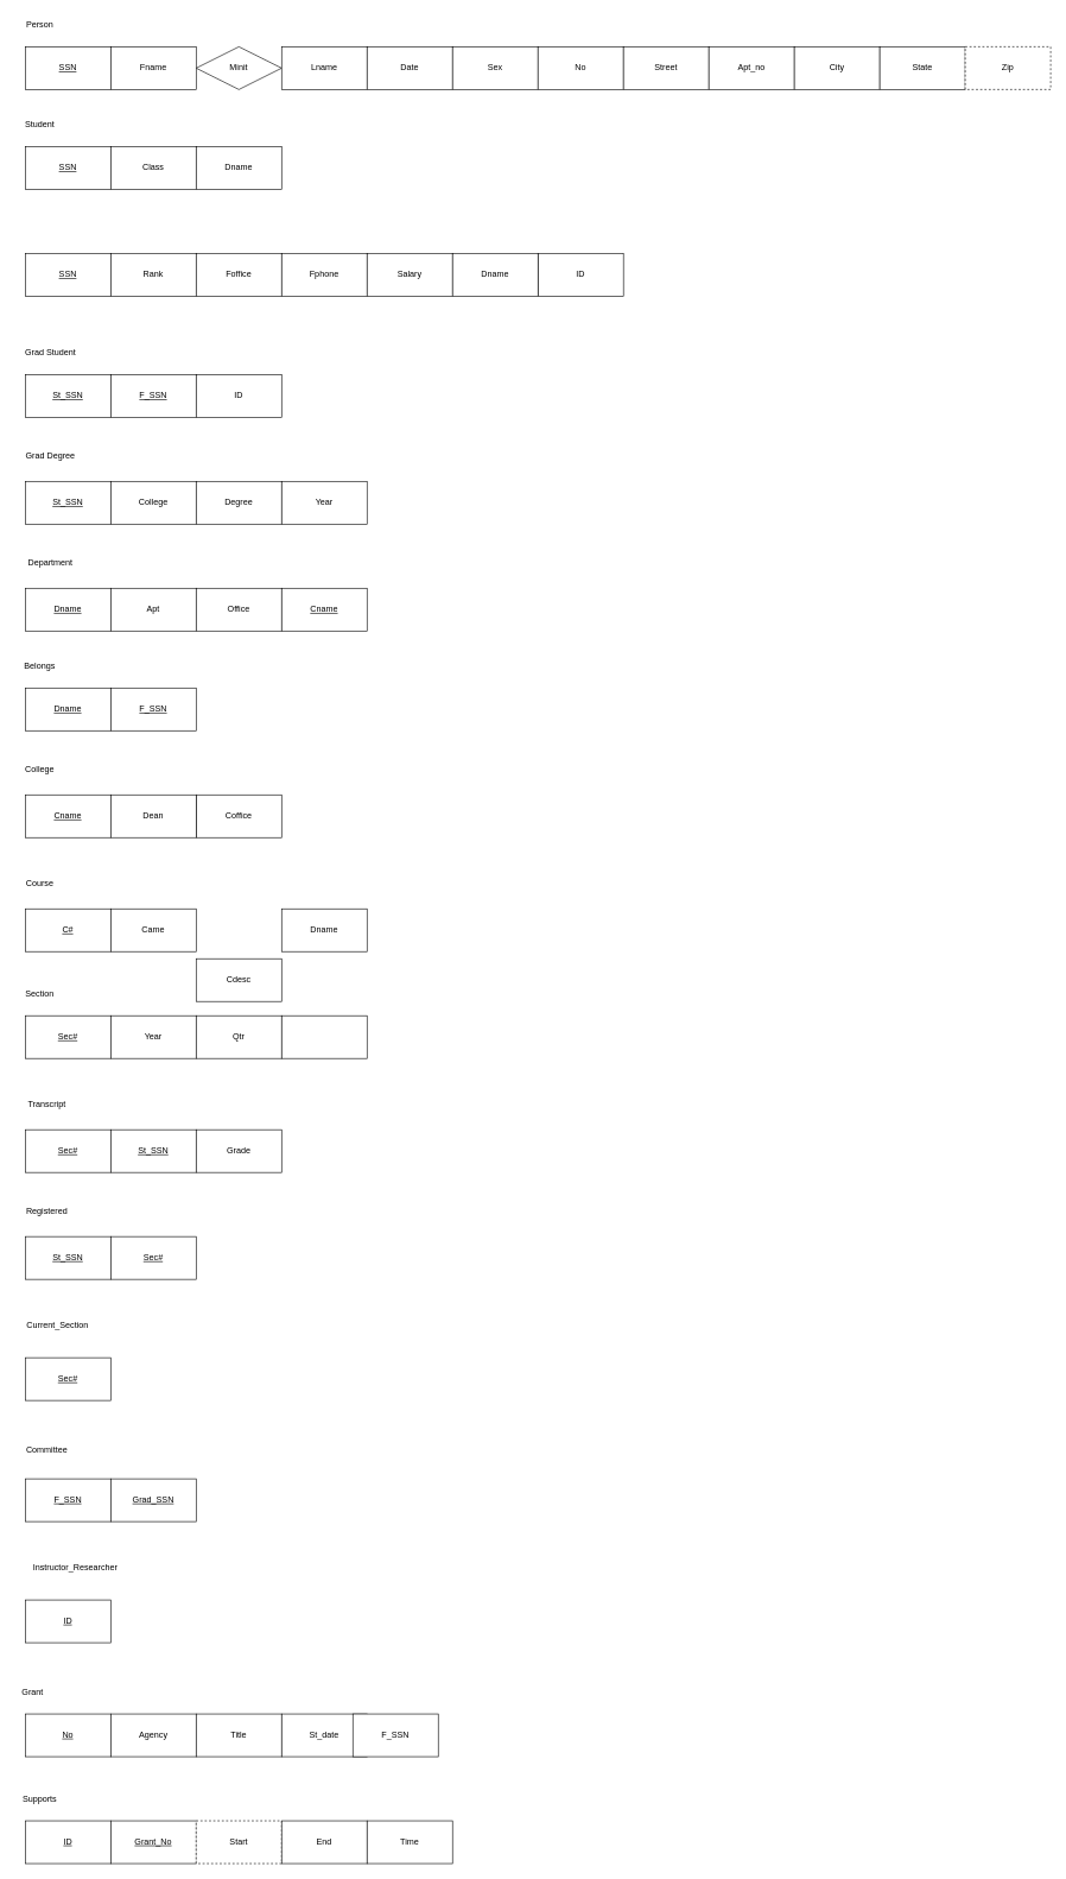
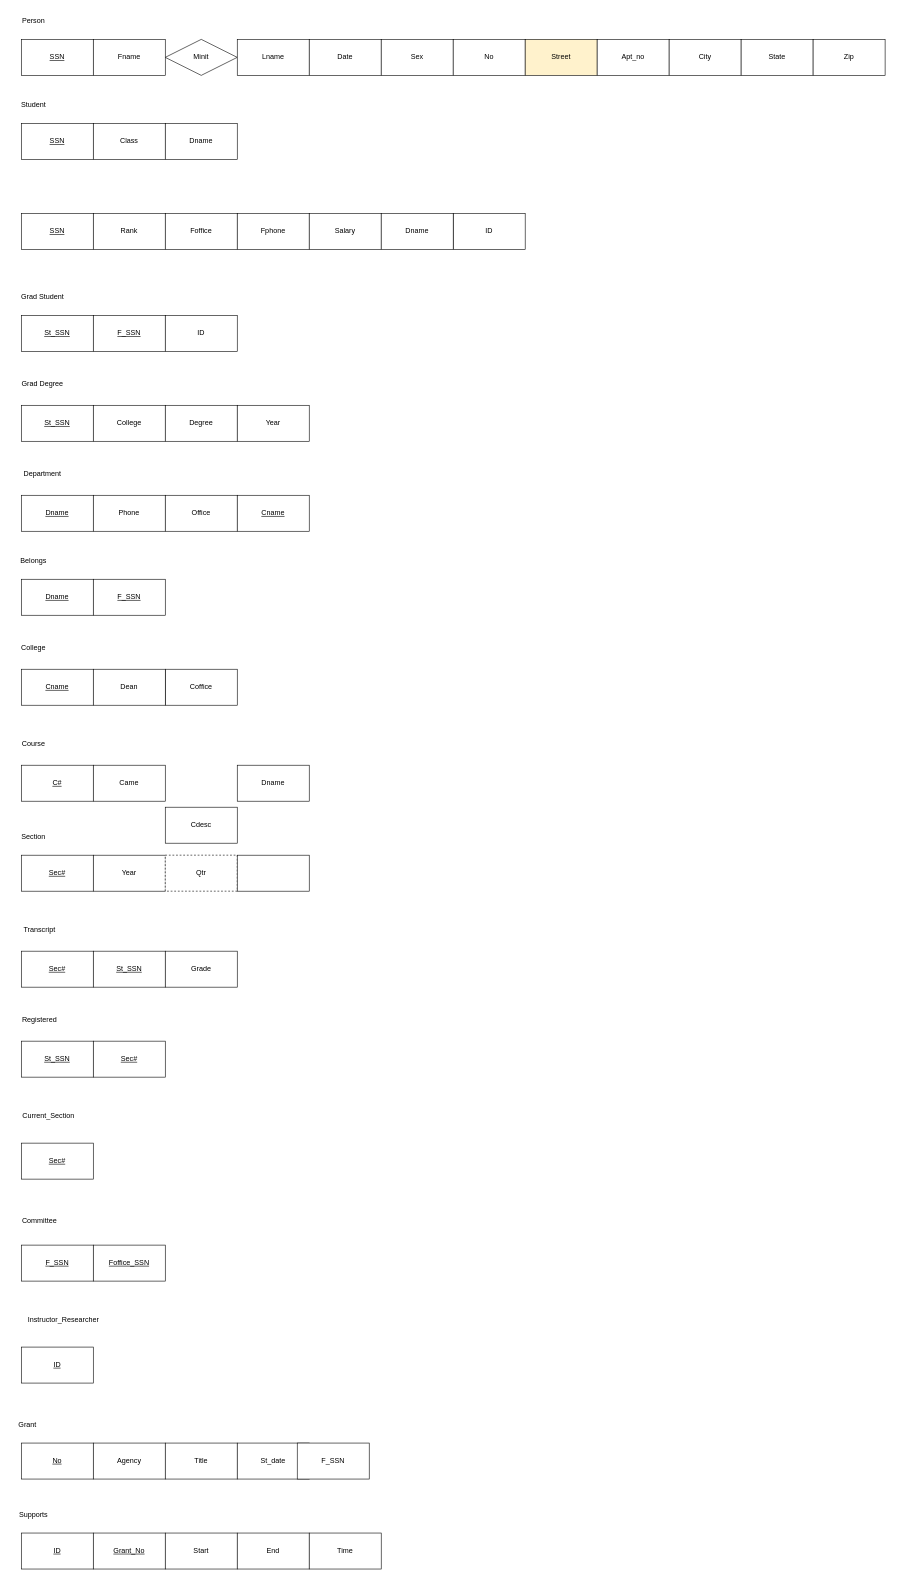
  <mxCell id="0" />
  <mxCell id="1" parent="0" />
  <mxCell id="2" value="Person" style="text;html=1;align=center;verticalAlign=middle;resizable=0;points=[];autosize=1;strokeColor=none;fillColor=none;" vertex="1" parent="1"><mxGeometry x="25" y="20" width="60" height="30" as="geometry" /></mxCell>
  <mxCell id="3" value="&lt;u&gt;SSN&lt;/u&gt;" style="rounded=0;whiteSpace=wrap;html=1;" vertex="1" parent="1"><mxGeometry x="35" y="65" width="120" height="60" as="geometry" /></mxCell>
  <mxCell id="4" value="Fname" style="rounded=0;whiteSpace=wrap;html=1;" vertex="1" parent="1"><mxGeometry x="155" y="65" width="120" height="60" as="geometry" /></mxCell>
  <mxCell id="5" value="Minit" style="rhombus;whiteSpace=wrap;html=1;" vertex="1" parent="1"><mxGeometry x="275" y="65" width="120" height="60" as="geometry" /></mxCell>
  <mxCell id="6" value="Lname" style="whiteSpace=wrap;html=1;" vertex="1" parent="1"><mxGeometry x="395" y="65" width="120" height="60" as="geometry" /></mxCell>
  <mxCell id="7" value="Date" style="whiteSpace=wrap;html=1;" vertex="1" parent="1"><mxGeometry x="515" y="65" width="120" height="60" as="geometry" /></mxCell>
  <mxCell id="8" value="Sex" style="whiteSpace=wrap;html=1;" vertex="1" parent="1"><mxGeometry x="635" y="65" width="120" height="60" as="geometry" /></mxCell>
  <mxCell id="9" value="No" style="whiteSpace=wrap;html=1;" vertex="1" parent="1"><mxGeometry x="755" y="65" width="120" height="60" as="geometry" /></mxCell>
- <mxCell id="10" value="Street" style="whiteSpace=wrap;html=1;" vertex="1" parent="1"><mxGeometry x="875" y="65" width="120" height="60" as="geometry" /></mxCell>
+ <mxCell id="10" value="Street" style="whiteSpace=wrap;html=1;fillColor=#fff2cc;" vertex="1" parent="1"><mxGeometry x="875" y="65" width="120" height="60" as="geometry" /></mxCell>
  <mxCell id="11" value="Apt_no" style="whiteSpace=wrap;html=1;" vertex="1" parent="1"><mxGeometry x="995" y="65" width="120" height="60" as="geometry" /></mxCell>
  <mxCell id="12" value="City" style="whiteSpace=wrap;html=1;" vertex="1" parent="1"><mxGeometry x="1115" y="65" width="120" height="60" as="geometry" /></mxCell>
  <mxCell id="13" value="State" style="whiteSpace=wrap;html=1;" vertex="1" parent="1"><mxGeometry x="1235" y="65" width="120" height="60" as="geometry" /></mxCell>
- <mxCell id="14" value="Zip" style="whiteSpace=wrap;html=1;dashed=1;" vertex="1" parent="1"><mxGeometry x="1355" y="65" width="120" height="60" as="geometry" /></mxCell>
+ <mxCell id="14" value="Zip" style="whiteSpace=wrap;html=1;" vertex="1" parent="1"><mxGeometry x="1355" y="65" width="120" height="60" as="geometry" /></mxCell>
  <mxCell id="15" value="Student" style="text;html=1;align=center;verticalAlign=middle;resizable=0;points=[];autosize=1;strokeColor=none;fillColor=none;" vertex="1" parent="1"><mxGeometry x="25" y="160" width="60" height="30" as="geometry" /></mxCell>
  <mxCell id="16" value="&lt;u&gt;SSN&lt;/u&gt;" style="rounded=0;whiteSpace=wrap;html=1;" vertex="1" parent="1"><mxGeometry x="35" y="205" width="120" height="60" as="geometry" /></mxCell>
  <mxCell id="17" value="Class" style="whiteSpace=wrap;html=1;" vertex="1" parent="1"><mxGeometry x="155" y="205" width="120" height="60" as="geometry" /></mxCell>
  <mxCell id="18" value="&lt;u&gt;SSN&lt;/u&gt;" style="whiteSpace=wrap;html=1;" vertex="1" parent="1"><mxGeometry x="35" y="355" width="120" height="60" as="geometry" /></mxCell>
  <mxCell id="19" value="Rank" style="whiteSpace=wrap;html=1;" vertex="1" parent="1"><mxGeometry x="155" y="355" width="120" height="60" as="geometry" /></mxCell>
  <mxCell id="20" value="Foffice" style="whiteSpace=wrap;html=1;" vertex="1" parent="1"><mxGeometry x="275" y="355" width="120" height="60" as="geometry" /></mxCell>
  <mxCell id="21" value="Fphone" style="whiteSpace=wrap;html=1;" vertex="1" parent="1"><mxGeometry x="395" y="355" width="120" height="60" as="geometry" /></mxCell>
  <mxCell id="22" value="Salary" style="whiteSpace=wrap;html=1;" vertex="1" parent="1"><mxGeometry x="515" y="355" width="120" height="60" as="geometry" /></mxCell>
  <mxCell id="23" value="Grad Student" style="text;html=1;align=center;verticalAlign=middle;resizable=0;points=[];autosize=1;strokeColor=none;fillColor=none;" vertex="1" parent="1"><mxGeometry x="25" y="480" width="90" height="30" as="geometry" /></mxCell>
  <mxCell id="24" value="St_SSN" style="whiteSpace=wrap;html=1;fontStyle=4" vertex="1" parent="1"><mxGeometry x="35" y="525" width="120" height="60" as="geometry" /></mxCell>
  <mxCell id="25" value="&lt;u&gt;F_SSN&lt;/u&gt;" style="whiteSpace=wrap;html=1;" vertex="1" parent="1"><mxGeometry x="155" y="525" width="120" height="60" as="geometry" /></mxCell>
  <mxCell id="26" value="Grad Degree" style="text;html=1;align=center;verticalAlign=middle;resizable=0;points=[];autosize=1;strokeColor=none;fillColor=none;" vertex="1" parent="1"><mxGeometry x="25" y="625" width="90" height="30" as="geometry" /></mxCell>
  <mxCell id="27" value="&lt;u&gt;St_SSN&lt;/u&gt;" style="rounded=0;whiteSpace=wrap;html=1;" vertex="1" parent="1"><mxGeometry x="35" y="675" width="120" height="60" as="geometry" /></mxCell>
  <mxCell id="28" value="College" style="whiteSpace=wrap;html=1;" vertex="1" parent="1"><mxGeometry x="155" y="675" width="120" height="60" as="geometry" /></mxCell>
  <mxCell id="29" value="Degree" style="whiteSpace=wrap;html=1;" vertex="1" parent="1"><mxGeometry x="275" y="675" width="120" height="60" as="geometry" /></mxCell>
  <mxCell id="30" value="Year" style="whiteSpace=wrap;html=1;" vertex="1" parent="1"><mxGeometry x="395" y="675" width="120" height="60" as="geometry" /></mxCell>
  <mxCell id="31" value="Department" style="text;html=1;align=center;verticalAlign=middle;resizable=0;points=[];autosize=1;strokeColor=none;fillColor=none;" vertex="1" parent="1"><mxGeometry x="25" y="775" width="90" height="30" as="geometry" /></mxCell>
  <mxCell id="32" value="Dname" style="whiteSpace=wrap;html=1;fontStyle=4" vertex="1" parent="1"><mxGeometry x="35" y="825" width="120" height="60" as="geometry" /></mxCell>
- <mxCell id="33" value="Apt" style="whiteSpace=wrap;html=1;" vertex="1" parent="1"><mxGeometry x="155" y="825" width="120" height="60" as="geometry" /></mxCell>
+ <mxCell id="33" value="Phone" style="whiteSpace=wrap;html=1;" vertex="1" parent="1"><mxGeometry x="155" y="825" width="120" height="60" as="geometry" /></mxCell>
  <mxCell id="34" value="Office" style="whiteSpace=wrap;html=1;" vertex="1" parent="1"><mxGeometry x="275" y="825" width="120" height="60" as="geometry" /></mxCell>
  <mxCell id="35" value="Belongs" style="text;html=1;align=center;verticalAlign=middle;resizable=0;points=[];autosize=1;strokeColor=none;fillColor=none;" vertex="1" parent="1"><mxGeometry x="20" y="920" width="70" height="30" as="geometry" /></mxCell>
  <mxCell id="36" value="Dname" style="whiteSpace=wrap;html=1;fontStyle=4" vertex="1" parent="1"><mxGeometry x="35" y="965" width="120" height="60" as="geometry" /></mxCell>
  <mxCell id="37" value="&lt;u&gt;F_SSN&lt;/u&gt;" style="whiteSpace=wrap;html=1;" vertex="1" parent="1"><mxGeometry x="155" y="965" width="120" height="60" as="geometry" /></mxCell>
  <mxCell id="38" value="College" style="text;html=1;align=center;verticalAlign=middle;resizable=0;points=[];autosize=1;strokeColor=none;fillColor=none;" vertex="1" parent="1"><mxGeometry x="25" y="1065" width="60" height="30" as="geometry" /></mxCell>
  <mxCell id="39" value="Cname" style="whiteSpace=wrap;html=1;fontStyle=4" vertex="1" parent="1"><mxGeometry x="35" y="1115" width="120" height="60" as="geometry" /></mxCell>
  <mxCell id="40" value="Coffice" style="whiteSpace=wrap;html=1;" vertex="1" parent="1"><mxGeometry x="275" y="1115" width="120" height="60" as="geometry" /></mxCell>
  <mxCell id="41" value="Course" style="text;html=1;align=center;verticalAlign=middle;resizable=0;points=[];autosize=1;strokeColor=none;fillColor=none;" vertex="1" parent="1"><mxGeometry x="25" y="1225" width="60" height="30" as="geometry" /></mxCell>
  <mxCell id="42" value="C#" style="whiteSpace=wrap;html=1;fontStyle=4" vertex="1" parent="1"><mxGeometry x="35" y="1275" width="120" height="60" as="geometry" /></mxCell>
  <mxCell id="43" value="Came" style="whiteSpace=wrap;html=1;" vertex="1" parent="1"><mxGeometry x="155" y="1275" width="120" height="60" as="geometry" /></mxCell>
  <mxCell id="44" value="Cdesc" style="whiteSpace=wrap;html=1;" vertex="1" parent="1"><mxGeometry x="275" y="1345" width="120" height="60" as="geometry" /></mxCell>
  <mxCell id="45" value="Section" style="text;html=1;align=center;verticalAlign=middle;resizable=0;points=[];autosize=1;strokeColor=none;fillColor=none;" vertex="1" parent="1"><mxGeometry x="25" y="1380" width="60" height="30" as="geometry" /></mxCell>
  <mxCell id="46" value="Sec#" style="whiteSpace=wrap;html=1;fontStyle=4" vertex="1" parent="1"><mxGeometry x="35" y="1425" width="120" height="60" as="geometry" /></mxCell>
  <mxCell id="47" value="Year" style="whiteSpace=wrap;html=1;" vertex="1" parent="1"><mxGeometry x="155" y="1425" width="120" height="60" as="geometry" /></mxCell>
- <mxCell id="48" value="Qtr" style="whiteSpace=wrap;html=1;" vertex="1" parent="1"><mxGeometry x="275" y="1425" width="120" height="60" as="geometry" /></mxCell>
+ <mxCell id="48" value="Qtr" style="whiteSpace=wrap;html=1;dashed=1;" vertex="1" parent="1"><mxGeometry x="275" y="1425" width="120" height="60" as="geometry" /></mxCell>
  <mxCell id="49" value="" style="whiteSpace=wrap;html=1;" vertex="1" parent="1"><mxGeometry x="395" y="1425" width="120" height="60" as="geometry" /></mxCell>
  <mxCell id="50" value="Transcript" style="text;html=1;align=center;verticalAlign=middle;resizable=0;points=[];autosize=1;strokeColor=none;fillColor=none;" vertex="1" parent="1"><mxGeometry x="25" y="1535" width="80" height="30" as="geometry" /></mxCell>
  <mxCell id="51" value="Sec#" style="whiteSpace=wrap;html=1;fontStyle=4" vertex="1" parent="1"><mxGeometry x="35" y="1585" width="120" height="60" as="geometry" /></mxCell>
  <mxCell id="52" value="Registered" style="text;html=1;align=center;verticalAlign=middle;resizable=0;points=[];autosize=1;strokeColor=none;fillColor=none;" vertex="1" parent="1"><mxGeometry x="25" y="1685" width="80" height="30" as="geometry" /></mxCell>
  <mxCell id="53" value="&lt;u&gt;St_SSN&lt;/u&gt;" style="whiteSpace=wrap;html=1;" vertex="1" parent="1"><mxGeometry x="35" y="1735" width="120" height="60" as="geometry" /></mxCell>
  <mxCell id="54" value="&lt;u&gt;St_SSN&lt;/u&gt;" style="whiteSpace=wrap;html=1;" vertex="1" parent="1"><mxGeometry x="155" y="1585" width="120" height="60" as="geometry" /></mxCell>
  <mxCell id="55" value="Grade" style="whiteSpace=wrap;html=1;" vertex="1" parent="1"><mxGeometry x="275" y="1585" width="120" height="60" as="geometry" /></mxCell>
  <mxCell id="56" value="Sec#" style="whiteSpace=wrap;html=1;fontStyle=4" vertex="1" parent="1"><mxGeometry x="155" y="1735" width="120" height="60" as="geometry" /></mxCell>
  <mxCell id="57" value="Current_Section" style="text;html=1;align=center;verticalAlign=middle;resizable=0;points=[];autosize=1;strokeColor=none;fillColor=none;" vertex="1" parent="1"><mxGeometry x="25" y="1845" width="110" height="30" as="geometry" /></mxCell>
  <mxCell id="58" value="Sec#" style="whiteSpace=wrap;html=1;fontStyle=4" vertex="1" parent="1"><mxGeometry x="35" y="1905" width="120" height="60" as="geometry" /></mxCell>
  <mxCell id="59" value="Committee" style="text;html=1;align=center;verticalAlign=middle;resizable=0;points=[];autosize=1;strokeColor=none;fillColor=none;" vertex="1" parent="1"><mxGeometry x="25" y="2020" width="80" height="30" as="geometry" /></mxCell>
  <mxCell id="60" value="F_SSN" style="whiteSpace=wrap;html=1;fontStyle=4" vertex="1" parent="1"><mxGeometry x="35" y="2075" width="120" height="60" as="geometry" /></mxCell>
  <mxCell id="61" value="Instructor_Researcher" style="text;html=1;align=center;verticalAlign=middle;resizable=0;points=[];autosize=1;strokeColor=none;fillColor=none;" vertex="1" parent="1"><mxGeometry x="35" y="2185" width="140" height="30" as="geometry" /></mxCell>
  <mxCell id="62" value="ID" style="whiteSpace=wrap;html=1;fontStyle=4" vertex="1" parent="1"><mxGeometry x="35" y="2245" width="120" height="60" as="geometry" /></mxCell>
  <mxCell id="63" value="Grant" style="text;html=1;align=center;verticalAlign=middle;resizable=0;points=[];autosize=1;strokeColor=none;fillColor=none;" vertex="1" parent="1"><mxGeometry x="20" y="2360" width="50" height="30" as="geometry" /></mxCell>
  <mxCell id="64" value="No" style="whiteSpace=wrap;html=1;fontStyle=4" vertex="1" parent="1"><mxGeometry x="35" y="2405" width="120" height="60" as="geometry" /></mxCell>
  <mxCell id="65" value="Agency" style="whiteSpace=wrap;html=1;" vertex="1" parent="1"><mxGeometry x="155" y="2405" width="120" height="60" as="geometry" /></mxCell>
  <mxCell id="66" value="Title" style="whiteSpace=wrap;html=1;" vertex="1" parent="1"><mxGeometry x="275" y="2405" width="120" height="60" as="geometry" /></mxCell>
  <mxCell id="67" value="St_date" style="whiteSpace=wrap;html=1;" vertex="1" parent="1"><mxGeometry x="395" y="2405" width="120" height="60" as="geometry" /></mxCell>
  <mxCell id="68" value="F_SSN" style="whiteSpace=wrap;html=1;" vertex="1" parent="1"><mxGeometry x="495" y="2405" width="120" height="60" as="geometry" /></mxCell>
  <mxCell id="69" value="Supports" style="text;html=1;align=center;verticalAlign=middle;resizable=0;points=[];autosize=1;strokeColor=none;fillColor=none;" vertex="1" parent="1"><mxGeometry x="20" y="2510" width="70" height="30" as="geometry" /></mxCell>
  <mxCell id="70" value="ID" style="whiteSpace=wrap;html=1;fontStyle=4" vertex="1" parent="1"><mxGeometry x="35" y="2555" width="120" height="60" as="geometry" /></mxCell>
  <mxCell id="71" value="&lt;u&gt;Grant_No&lt;/u&gt;" style="whiteSpace=wrap;html=1;" vertex="1" parent="1"><mxGeometry x="155" y="2555" width="120" height="60" as="geometry" /></mxCell>
- <mxCell id="72" value="Start" style="whiteSpace=wrap;html=1;dashed=1;" vertex="1" parent="1"><mxGeometry x="275" y="2555" width="120" height="60" as="geometry" /></mxCell>
+ <mxCell id="72" value="Start" style="whiteSpace=wrap;html=1;" vertex="1" parent="1"><mxGeometry x="275" y="2555" width="120" height="60" as="geometry" /></mxCell>
  <mxCell id="73" value="End" style="whiteSpace=wrap;html=1;" vertex="1" parent="1"><mxGeometry x="395" y="2555" width="120" height="60" as="geometry" /></mxCell>
  <mxCell id="74" value="Time" style="whiteSpace=wrap;html=1;" vertex="1" parent="1"><mxGeometry x="515" y="2555" width="120" height="60" as="geometry" /></mxCell>
  <mxCell id="75" value="Dean" style="whiteSpace=wrap;html=1;" vertex="1" parent="1"><mxGeometry x="155" y="1115" width="120" height="60" as="geometry" /></mxCell>
  <mxCell id="76" value="&lt;u&gt;Cname&lt;/u&gt;" style="whiteSpace=wrap;html=1;" vertex="1" parent="1"><mxGeometry x="395" y="825" width="120" height="60" as="geometry" /></mxCell>
- <mxCell id="77" value="Grad_SSN" style="whiteSpace=wrap;html=1;fontStyle=4" vertex="1" parent="1"><mxGeometry x="155" y="2075" width="120" height="60" as="geometry" /></mxCell>
+ <mxCell id="77" value="Foffice_SSN" style="whiteSpace=wrap;html=1;fontStyle=4" vertex="1" parent="1"><mxGeometry x="155" y="2075" width="120" height="60" as="geometry" /></mxCell>
  <mxCell id="78" value="Dname" style="whiteSpace=wrap;html=1;" vertex="1" parent="1"><mxGeometry x="395" y="1275" width="120" height="60" as="geometry" /></mxCell>
  <mxCell id="79" value="ID" style="whiteSpace=wrap;html=1;" vertex="1" parent="1"><mxGeometry x="275" y="525" width="120" height="60" as="geometry" /></mxCell>
  <mxCell id="80" value="ID" style="whiteSpace=wrap;html=1;" vertex="1" parent="1"><mxGeometry x="755" y="355" width="120" height="60" as="geometry" /></mxCell>
  <mxCell id="81" value="Dname" style="whiteSpace=wrap;html=1;" vertex="1" parent="1"><mxGeometry x="275" y="205" width="120" height="60" as="geometry" /></mxCell>
  <mxCell id="82" value="Dname" style="whiteSpace=wrap;html=1;" vertex="1" parent="1"><mxGeometry x="635" y="355" width="120" height="60" as="geometry" /></mxCell>
